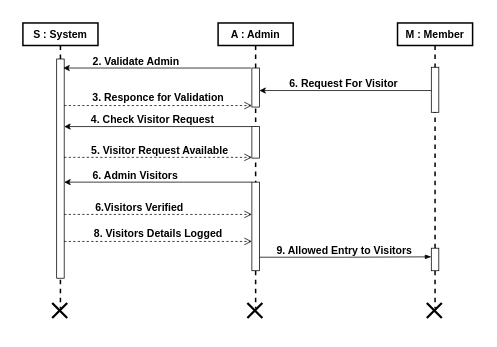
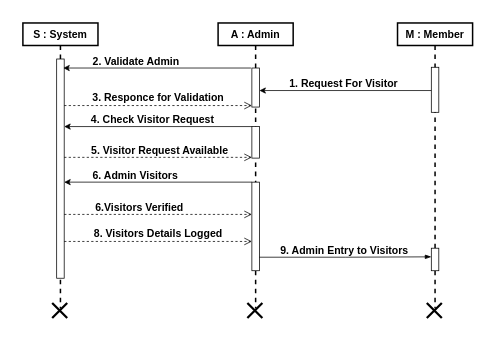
  <mxCell id="0" />
  <mxCell id="1" parent="0" />
  <mxCell id="2" value="" style="rounded=0;whiteSpace=wrap;html=1;strokeColor=#FFFFFF;" vertex="1" parent="1"><mxGeometry x="20" y="20" width="620" height="420" as="geometry" /></mxCell>
  <mxCell id="3" value="&lt;span style=&quot;font-size: 14px;&quot;&gt;&lt;b&gt;S : System&lt;/b&gt;&lt;/span&gt;" style="shape=umlLifeline;perimeter=lifelinePerimeter;whiteSpace=wrap;html=1;container=1;dropTarget=0;collapsible=0;recursiveResize=0;outlineConnect=0;portConstraint=eastwest;newEdgeStyle={&quot;curved&quot;:0,&quot;rounded&quot;:0};strokeWidth=2;size=30;" vertex="1" parent="1"><mxGeometry x="30" y="30" width="100" height="380" as="geometry" /></mxCell>
  <mxCell id="4" value="" style="html=1;points=[[0,0,0,0,5],[0,1,0,0,-5],[1,0,0,0,5],[1,1,0,0,-5]];perimeter=orthogonalPerimeter;outlineConnect=0;targetShapes=umlLifeline;portConstraint=eastwest;newEdgeStyle={&quot;curved&quot;:0,&quot;rounded&quot;:0};" vertex="1" parent="3"><mxGeometry x="45" y="48" width="10" height="292" as="geometry" /></mxCell>
  <mxCell id="5" value="&lt;span style=&quot;font-size: 14px;&quot;&gt;&lt;b&gt;A : Admin&lt;/b&gt;&lt;/span&gt;" style="shape=umlLifeline;perimeter=lifelinePerimeter;whiteSpace=wrap;html=1;container=1;dropTarget=0;collapsible=0;recursiveResize=0;outlineConnect=0;portConstraint=eastwest;newEdgeStyle={&quot;curved&quot;:0,&quot;rounded&quot;:0};strokeWidth=2;size=30;" vertex="1" parent="1"><mxGeometry x="290" y="30" width="100" height="380" as="geometry" /></mxCell>
  <mxCell id="6" value="" style="html=1;points=[[0,0,0,0,5],[0,1,0,0,-5],[1,0,0,0,5],[1,1,0,0,-5]];perimeter=orthogonalPerimeter;outlineConnect=0;targetShapes=umlLifeline;portConstraint=eastwest;newEdgeStyle={&quot;curved&quot;:0,&quot;rounded&quot;:0};" vertex="1" parent="5"><mxGeometry x="45" y="60" width="10" height="52" as="geometry" /></mxCell>
  <mxCell id="7" value="" style="html=1;points=[[0,0,0,0,5],[0,1,0,0,-5],[1,0,0,0,5],[1,1,0,0,-5]];perimeter=orthogonalPerimeter;outlineConnect=0;targetShapes=umlLifeline;portConstraint=eastwest;newEdgeStyle={&quot;curved&quot;:0,&quot;rounded&quot;:0};" vertex="1" parent="5"><mxGeometry x="45" y="212" width="10" height="118" as="geometry" /></mxCell>
  <mxCell id="8" value="&lt;span style=&quot;font-size: 14px;&quot;&gt;&lt;b&gt;M : Member&lt;/b&gt;&lt;/span&gt;" style="shape=umlLifeline;perimeter=lifelinePerimeter;whiteSpace=wrap;html=1;container=1;dropTarget=0;collapsible=0;recursiveResize=0;outlineConnect=0;portConstraint=eastwest;newEdgeStyle={&quot;curved&quot;:0,&quot;rounded&quot;:0};strokeWidth=2;size=30;" vertex="1" parent="1"><mxGeometry x="529" y="30" width="100" height="380" as="geometry" /></mxCell>
  <mxCell id="9" value="" style="html=1;points=[[0,0,0,0,5],[0,1,0,0,-5],[1,0,0,0,5],[1,1,0,0,-5]];perimeter=orthogonalPerimeter;outlineConnect=0;targetShapes=umlLifeline;portConstraint=eastwest;newEdgeStyle={&quot;curved&quot;:0,&quot;rounded&quot;:0};" vertex="1" parent="8"><mxGeometry x="45" y="300" width="10" height="30" as="geometry" /></mxCell>
  <mxCell id="10" value="" style="html=1;points=[[0,0,0,0,5],[0,1,0,0,-5],[1,0,0,0,5],[1,1,0,0,-5]];perimeter=orthogonalPerimeter;outlineConnect=0;targetShapes=umlLifeline;portConstraint=eastwest;newEdgeStyle={&quot;curved&quot;:0,&quot;rounded&quot;:0};" vertex="1" parent="8"><mxGeometry x="45" y="59" width="10" height="60" as="geometry" /></mxCell>
  <mxCell id="11" value="" style="endArrow=classic;html=1;rounded=0;" edge="1" parent="1"><mxGeometry width="50" height="50" relative="1" as="geometry"><mxPoint x="333.75" y="90" as="sourcePoint" /><mxPoint x="83.75" y="90" as="targetPoint" /></mxGeometry></mxCell>
  <mxCell id="12" value="&lt;font style=&quot;font-size: 14px;&quot;&gt;&lt;b&gt;2. Validate Adm&lt;/b&gt;&lt;span style=&quot;color: rgba(0, 0, 0, 0); font-family: monospace; font-size: 0px; text-align: start; text-wrap: nowrap;&quot;&gt;%3CmxGraphModel%3E%3Croot%3E%3CmxCell%20id%3D%220%22%2F%3E%3CmxCell%20id%3D%221%22%20parent%3D%220%22%2F%3E%3CmxCell%20id%3D%222%22%20value%3D%22%26lt%3Bfont%20style%3D%26quot%3Bfont-size%3A%2014px%3B%26quot%3B%26gt%3B%26lt%3Bb%26gt%3B2.%20Responce%20for%20Validation%26lt%3B%2Fb%26gt%3B%26lt%3B%2Ffont%26gt%3B%22%20style%3D%22html%3D1%3BverticalAlign%3Dbottom%3BendArrow%3Dopen%3Bdashed%3D1%3BendSize%3D8%3Bcurved%3D0%3Brounded%3D0%3B%22%20edge%3D%221%22%20parent%3D%221%22%3E%3CmxGeometry%20relative%3D%221%22%20as%3D%22geometry%22%3E%3CmxPoint%20x%3D%22105%22%20y%3D%22420%22%20as%3D%22sourcePoint%22%2F%3E%3CmxPoint%20x%3D%22355%22%20y%3D%22420%22%20as%3D%22targetPoint%22%2F%3E%3C%2FmxGeometry%3E%3C%2FmxCell%3E%3C%2Froot%3E%3C%2FmxGraphModel%3E&lt;/span&gt;&lt;b&gt;in&lt;/b&gt;&lt;/font&gt;" style="text;html=1;align=center;verticalAlign=middle;whiteSpace=wrap;rounded=0;" vertex="1" parent="1"><mxGeometry x="116" y="71" width="130" height="20" as="geometry" /></mxCell>
  <mxCell id="13" value="&lt;font style=&quot;font-size: 14px;&quot;&gt;&lt;b&gt;3. Responce for Validation&lt;/b&gt;&lt;/font&gt;" style="html=1;verticalAlign=bottom;endArrow=open;dashed=1;endSize=8;curved=0;rounded=0;" edge="1" parent="1"><mxGeometry relative="1" as="geometry"><mxPoint x="85" y="140" as="sourcePoint" /><mxPoint x="335" y="140" as="targetPoint" /></mxGeometry></mxCell>
  <mxCell id="14" value="" style="html=1;points=[[0,0,0,0,5],[0,1,0,0,-5],[1,0,0,0,5],[1,1,0,0,-5]];perimeter=orthogonalPerimeter;outlineConnect=0;targetShapes=umlLifeline;portConstraint=eastwest;newEdgeStyle={&quot;curved&quot;:0,&quot;rounded&quot;:0};" vertex="1" parent="1"><mxGeometry x="335" y="168" width="10" height="42" as="geometry" /></mxCell>
  <mxCell id="15" value="" style="endArrow=classic;html=1;rounded=0;" edge="1" parent="1"><mxGeometry width="50" height="50" relative="1" as="geometry"><mxPoint x="335" y="168" as="sourcePoint" /><mxPoint x="85" y="168" as="targetPoint" /></mxGeometry></mxCell>
  <mxCell id="16" value="&lt;span style=&quot;font-size: 14px;&quot;&gt;&lt;b&gt;4. Check Visitor Request&lt;/b&gt;&lt;/span&gt;" style="text;html=1;align=center;verticalAlign=middle;whiteSpace=wrap;rounded=0;" vertex="1" parent="1"><mxGeometry x="116" y="149" width="174" height="20" as="geometry" /></mxCell>
  <mxCell id="17" value="" style="html=1;verticalAlign=bottom;endArrow=open;dashed=1;endSize=8;curved=0;rounded=0;" edge="1" parent="1"><mxGeometry relative="1" as="geometry"><mxPoint x="85" y="209" as="sourcePoint" /><mxPoint x="335" y="209" as="targetPoint" /></mxGeometry></mxCell>
  <mxCell id="18" value="&lt;span style=&quot;font-size: 14px;&quot;&gt;&lt;b&gt;5. Visitor Request Available&lt;/b&gt;&lt;/span&gt;" style="text;html=1;align=center;verticalAlign=middle;whiteSpace=wrap;rounded=0;" vertex="1" parent="1"><mxGeometry x="115" y="190" width="195" height="20" as="geometry" /></mxCell>
  <mxCell id="19" value="" style="endArrow=classic;html=1;rounded=0;" edge="1" parent="1"><mxGeometry width="50" height="50" relative="1" as="geometry"><mxPoint x="335" y="242" as="sourcePoint" /><mxPoint x="85" y="242" as="targetPoint" /></mxGeometry></mxCell>
  <mxCell id="20" value="&lt;span style=&quot;font-size: 14px;&quot;&gt;&lt;b&gt;6. Admin Visitors&lt;/b&gt;&lt;/span&gt;" style="text;html=1;align=center;verticalAlign=middle;whiteSpace=wrap;rounded=0;" vertex="1" parent="1"><mxGeometry x="120" y="223" width="120" height="20" as="geometry" /></mxCell>
  <mxCell id="21" value="" style="html=1;verticalAlign=bottom;endArrow=open;dashed=1;endSize=8;curved=0;rounded=0;" edge="1" parent="1"><mxGeometry relative="1" as="geometry"><mxPoint x="85" y="285" as="sourcePoint" /><mxPoint x="335" y="285" as="targetPoint" /></mxGeometry></mxCell>
  <mxCell id="22" value="&lt;span style=&quot;font-size: 14px;&quot;&gt;&lt;b&gt;6.Visitors Verified&lt;/b&gt;&lt;/span&gt;" style="text;html=1;align=center;verticalAlign=middle;whiteSpace=wrap;rounded=0;" vertex="1" parent="1"><mxGeometry x="117" y="266" width="137" height="20" as="geometry" /></mxCell>
  <mxCell id="23" value="" style="html=1;verticalAlign=bottom;endArrow=open;dashed=1;endSize=8;curved=0;rounded=0;" edge="1" parent="1"><mxGeometry relative="1" as="geometry"><mxPoint x="85" y="321" as="sourcePoint" /><mxPoint x="335" y="321" as="targetPoint" /></mxGeometry></mxCell>
  <mxCell id="24" value="&lt;span style=&quot;font-size: 14px;&quot;&gt;&lt;b&gt;8. Visitors Details Logged&amp;nbsp;&lt;/b&gt;&lt;/span&gt;" style="text;html=1;align=left;verticalAlign=middle;whiteSpace=wrap;rounded=0;" vertex="1" parent="1"><mxGeometry x="123" y="301" width="187" height="20" as="geometry" /></mxCell>
  <mxCell id="25" value="" style="edgeStyle=elbowEdgeStyle;fontSize=12;html=1;endArrow=blockThin;endFill=1;rounded=0;" edge="1" parent="1"><mxGeometry width="160" relative="1" as="geometry"><mxPoint x="345" y="342" as="sourcePoint" /><mxPoint x="574" y="341.5" as="targetPoint" /></mxGeometry></mxCell>
- <mxCell id="26" value="&lt;span style=&quot;font-size: 14px;&quot;&gt;&lt;b&gt;9. Allowed Entry to Visitors&lt;/b&gt;&lt;/span&gt;" style="text;html=1;align=center;verticalAlign=middle;whiteSpace=wrap;rounded=0;" vertex="1" parent="1"><mxGeometry x="364" y="323" width="189" height="20" as="geometry" /></mxCell>
+ <mxCell id="26" value="&lt;span style=&quot;font-size: 14px;&quot;&gt;&lt;b&gt;9. Admin Entry to Visitors&lt;/b&gt;&lt;/span&gt;" style="text;html=1;align=center;verticalAlign=middle;whiteSpace=wrap;rounded=0;" vertex="1" parent="1"><mxGeometry x="364" y="323" width="189" height="20" as="geometry" /></mxCell>
  <mxCell id="27" value="" style="endArrow=classic;html=1;rounded=0;" edge="1" parent="1" source="10"><mxGeometry width="50" height="50" relative="1" as="geometry"><mxPoint x="570" y="120" as="sourcePoint" /><mxPoint x="345" y="120" as="targetPoint" /></mxGeometry></mxCell>
- <mxCell id="28" value="&lt;span style=&quot;font-size: 14px;&quot;&gt;&lt;b&gt;6. Request For Visitor&lt;/b&gt;&lt;/span&gt;" style="text;html=1;align=center;verticalAlign=middle;whiteSpace=wrap;rounded=0;" vertex="1" parent="1"><mxGeometry x="368" y="101" width="179" height="20" as="geometry" /></mxCell>
+ <mxCell id="28" value="&lt;span style=&quot;font-size: 14px;&quot;&gt;&lt;b&gt;1. Request For Visitor&lt;/b&gt;&lt;/span&gt;" style="text;html=1;align=center;verticalAlign=middle;whiteSpace=wrap;rounded=0;" vertex="1" parent="1"><mxGeometry x="368" y="101" width="179" height="20" as="geometry" /></mxCell>
  <mxCell id="29" value="" style="shape=umlDestroy;whiteSpace=wrap;html=1;strokeWidth=3;targetShapes=umlLifeline;" vertex="1" parent="1"><mxGeometry x="69" y="403" width="20" height="20" as="geometry" /></mxCell>
  <mxCell id="30" value="" style="shape=umlDestroy;whiteSpace=wrap;html=1;strokeWidth=3;targetShapes=umlLifeline;" vertex="1" parent="1"><mxGeometry x="329" y="403" width="20" height="20" as="geometry" /></mxCell>
  <mxCell id="31" value="" style="shape=umlDestroy;whiteSpace=wrap;html=1;strokeWidth=3;targetShapes=umlLifeline;" vertex="1" parent="1"><mxGeometry x="568" y="403" width="20" height="20" as="geometry" /></mxCell>
